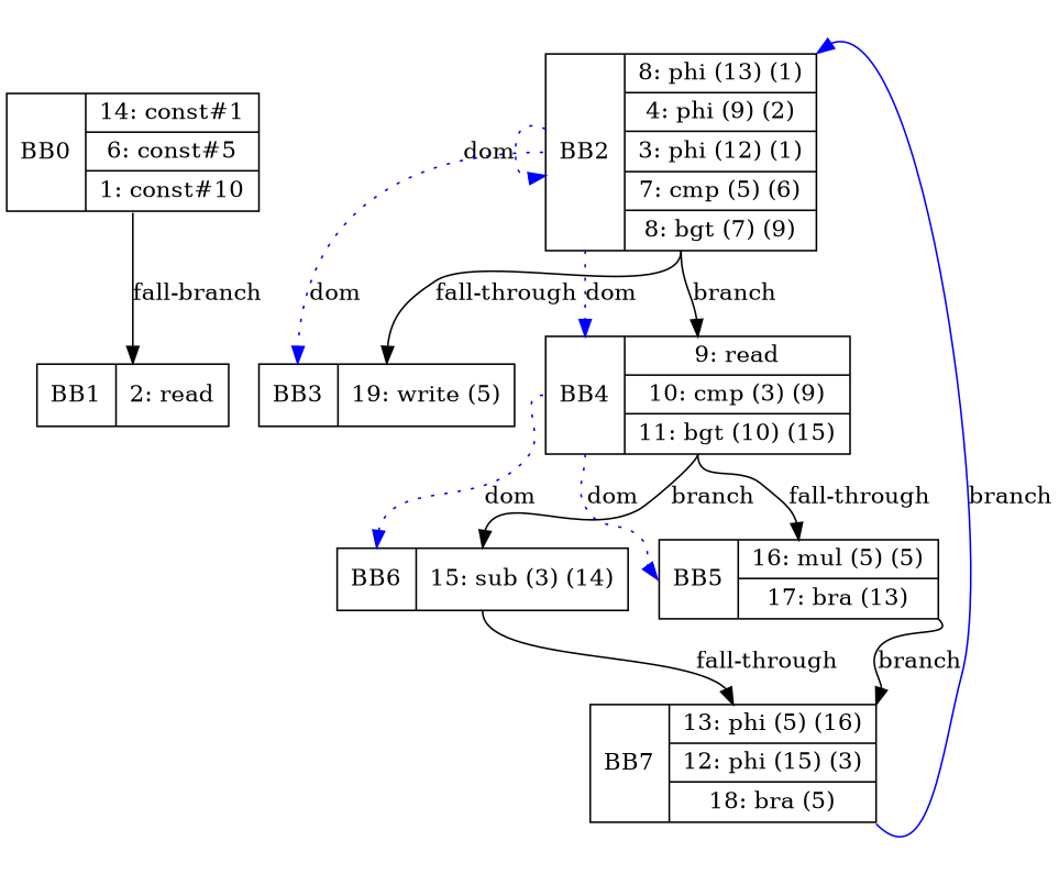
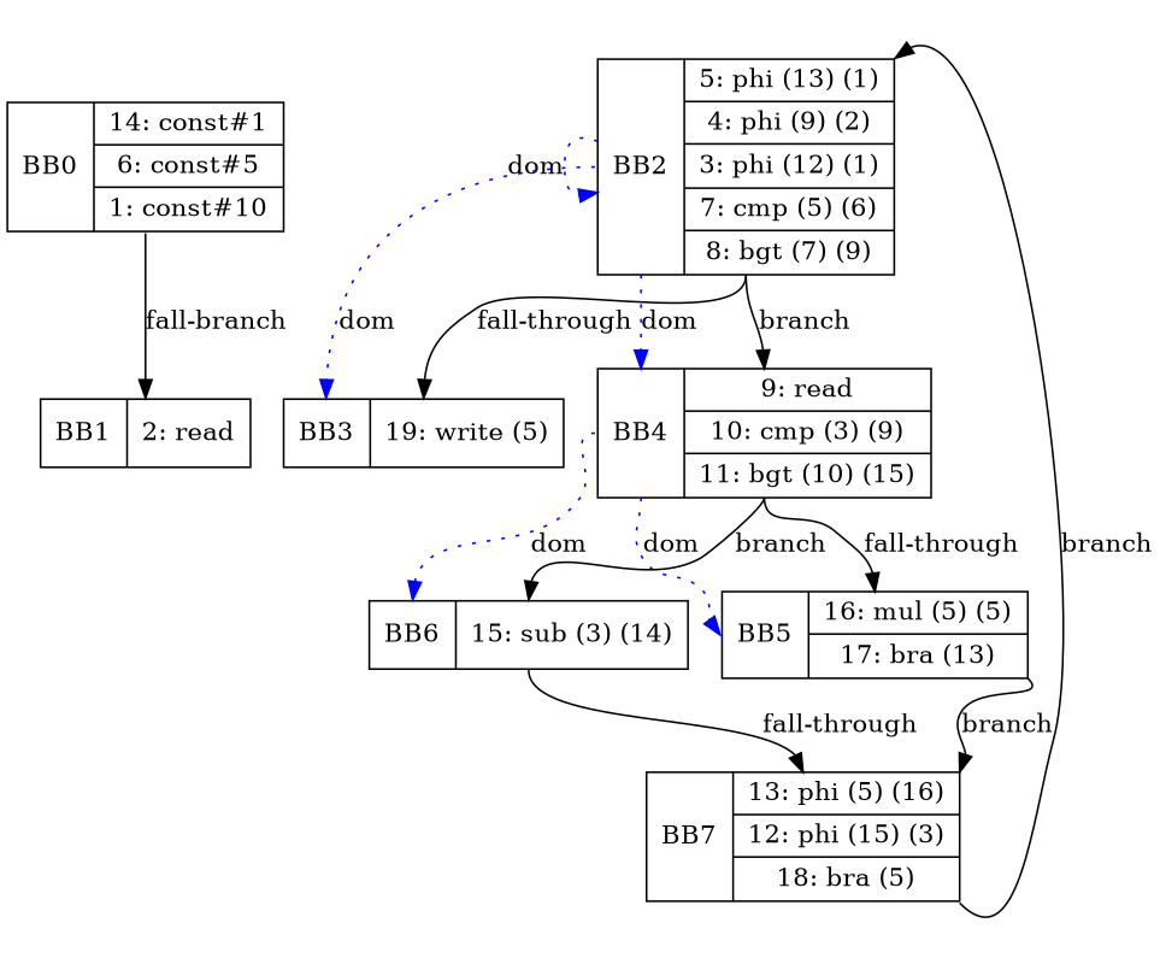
  digraph {
    node [shape=record]
    edge [headport=n tailport=s]
    n1 [label="<b>BB0| {14: const#1|6: const#5|1: const#10}"]
    n2 [label="<b>BB1| {2: read}"]
-   n3 [label="<b>BB2| {8: phi (13) (1)|4: phi (9) (2)|3: phi (12) (1)|7: cmp (5) (6)|8: bgt (7) (9)}"]
+   n3 [label="<b>BB2| {5: phi (13) (1)|4: phi (9) (2)|3: phi (12) (1)|7: cmp (5) (6)|8: bgt (7) (9)}"]
    n4 [label="<b>BB3| {19: write (5)}"]
    n5 [label="<b>BB4| {9: read|10: cmp (3) (9)|11: bgt (10) (15)}"]
    n6 [label="<b>BB5| {16: mul (5) (5)|17: bra (13)}"]
    n7 [label="<b>BB6| {15: sub (3) (14)}"]
    n8 [label="<b>BB7| {13: phi (5) (16)|12: phi (15) (3)|18: bra (5)}"]
    n1 -> n2 [label="fall-branch"]
    n3 -> n3 [color=blue headport=b label=dom style=dotted tailport=b]
    n3 -> n4 [label="fall-through"]
    n3 -> n4 [color=blue headport=b label=dom style=dotted tailport=b]
    n3 -> n5 [label=branch]
    n3 -> n5 [color=blue headport=b label=dom style=dotted tailport=b]
    n5 -> n6 [label="fall-through"]
    n5 -> n6 [color=blue headport=b label=dom style=dotted tailport=b]
    n5 -> n7 [label=branch]
    n5 -> n7 [color=blue headport=b label=dom style=dotted tailport=b]
    n6 -> n8 [headport=ne label=branch tailport=se]
    n7 -> n8 [label="fall-through"]
-   n8 -> n3 [headport=ne label=branch tailport=se color=blue]
+   n8 -> n3 [headport=ne label=branch tailport=se]
  }
